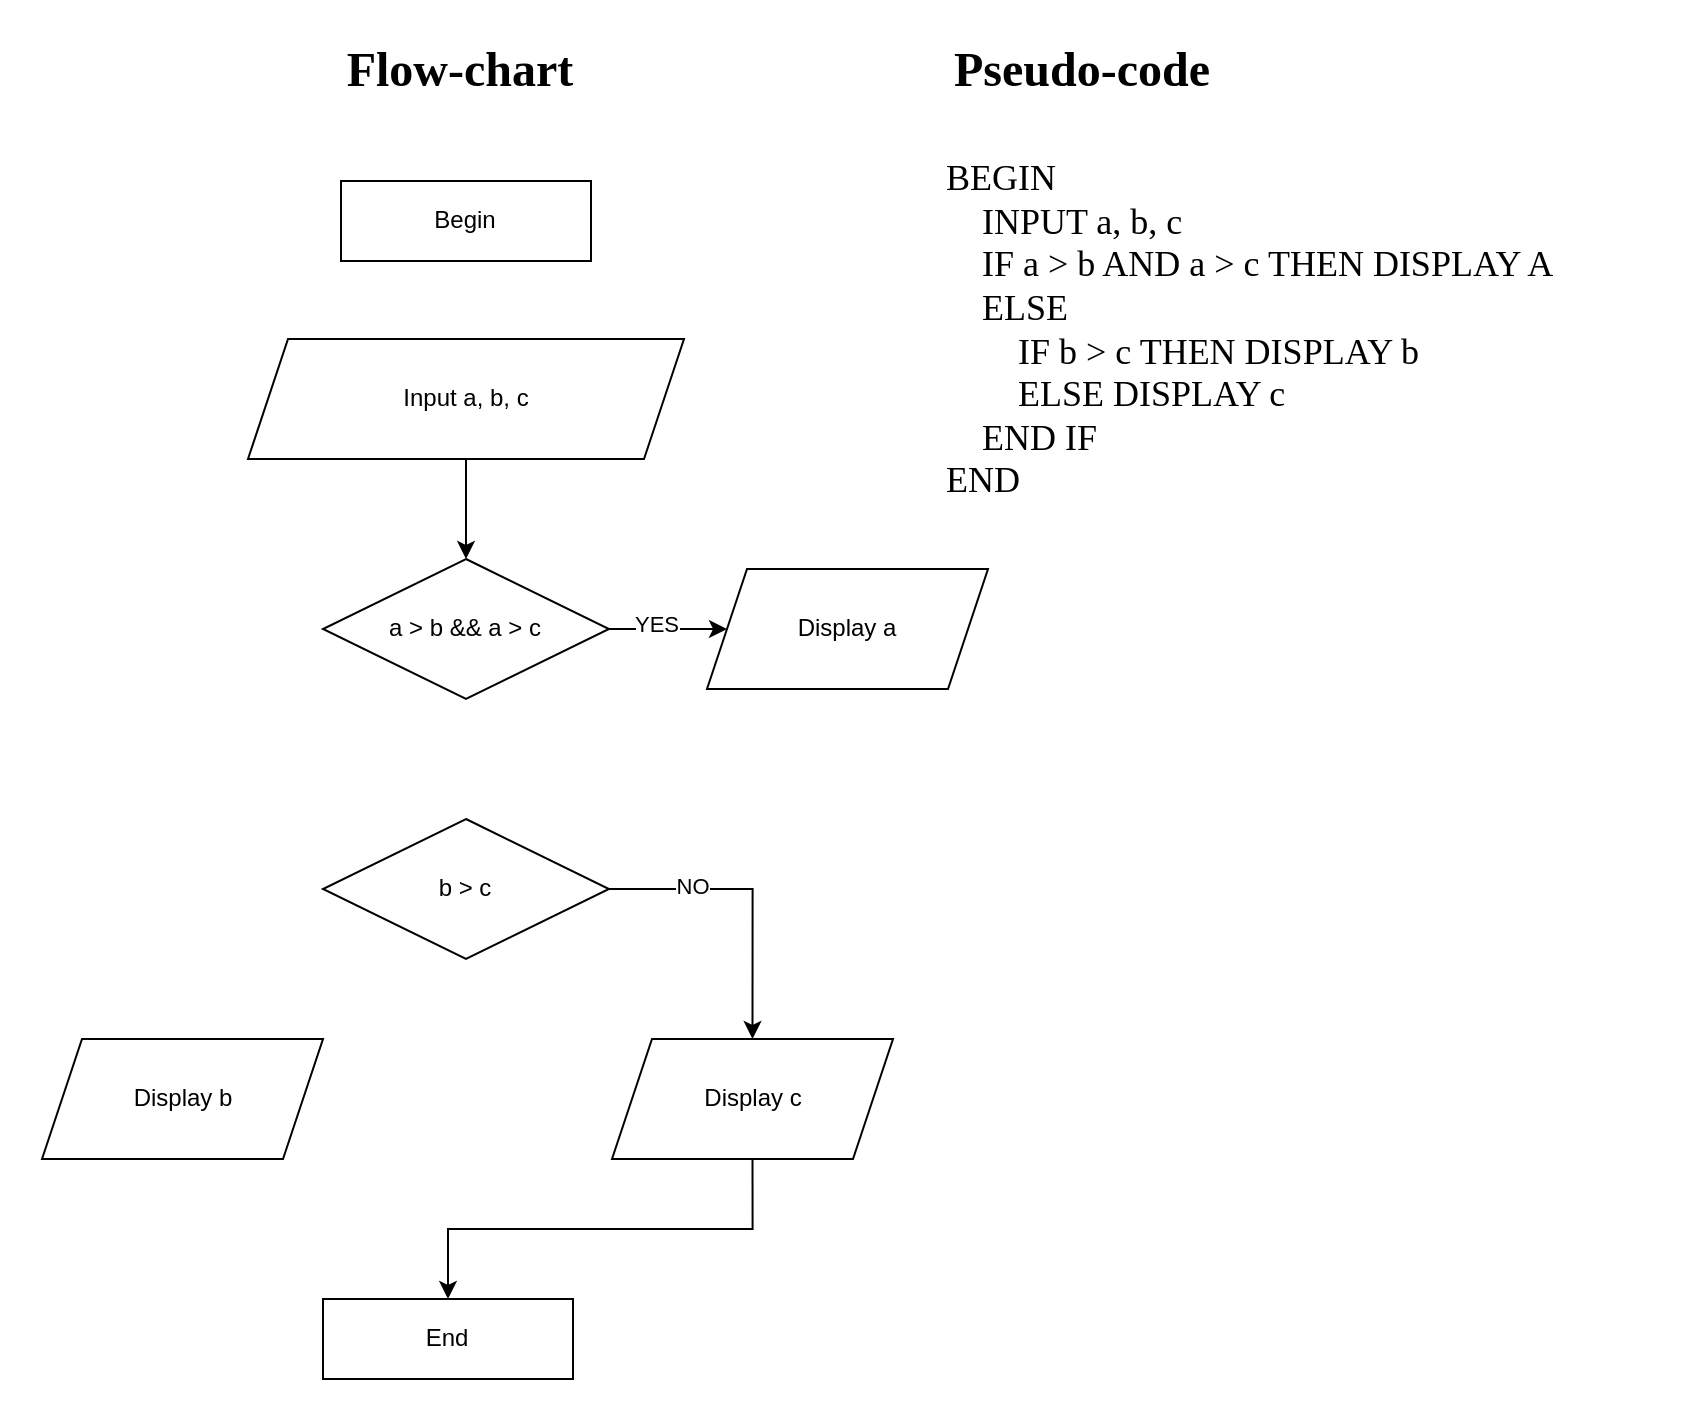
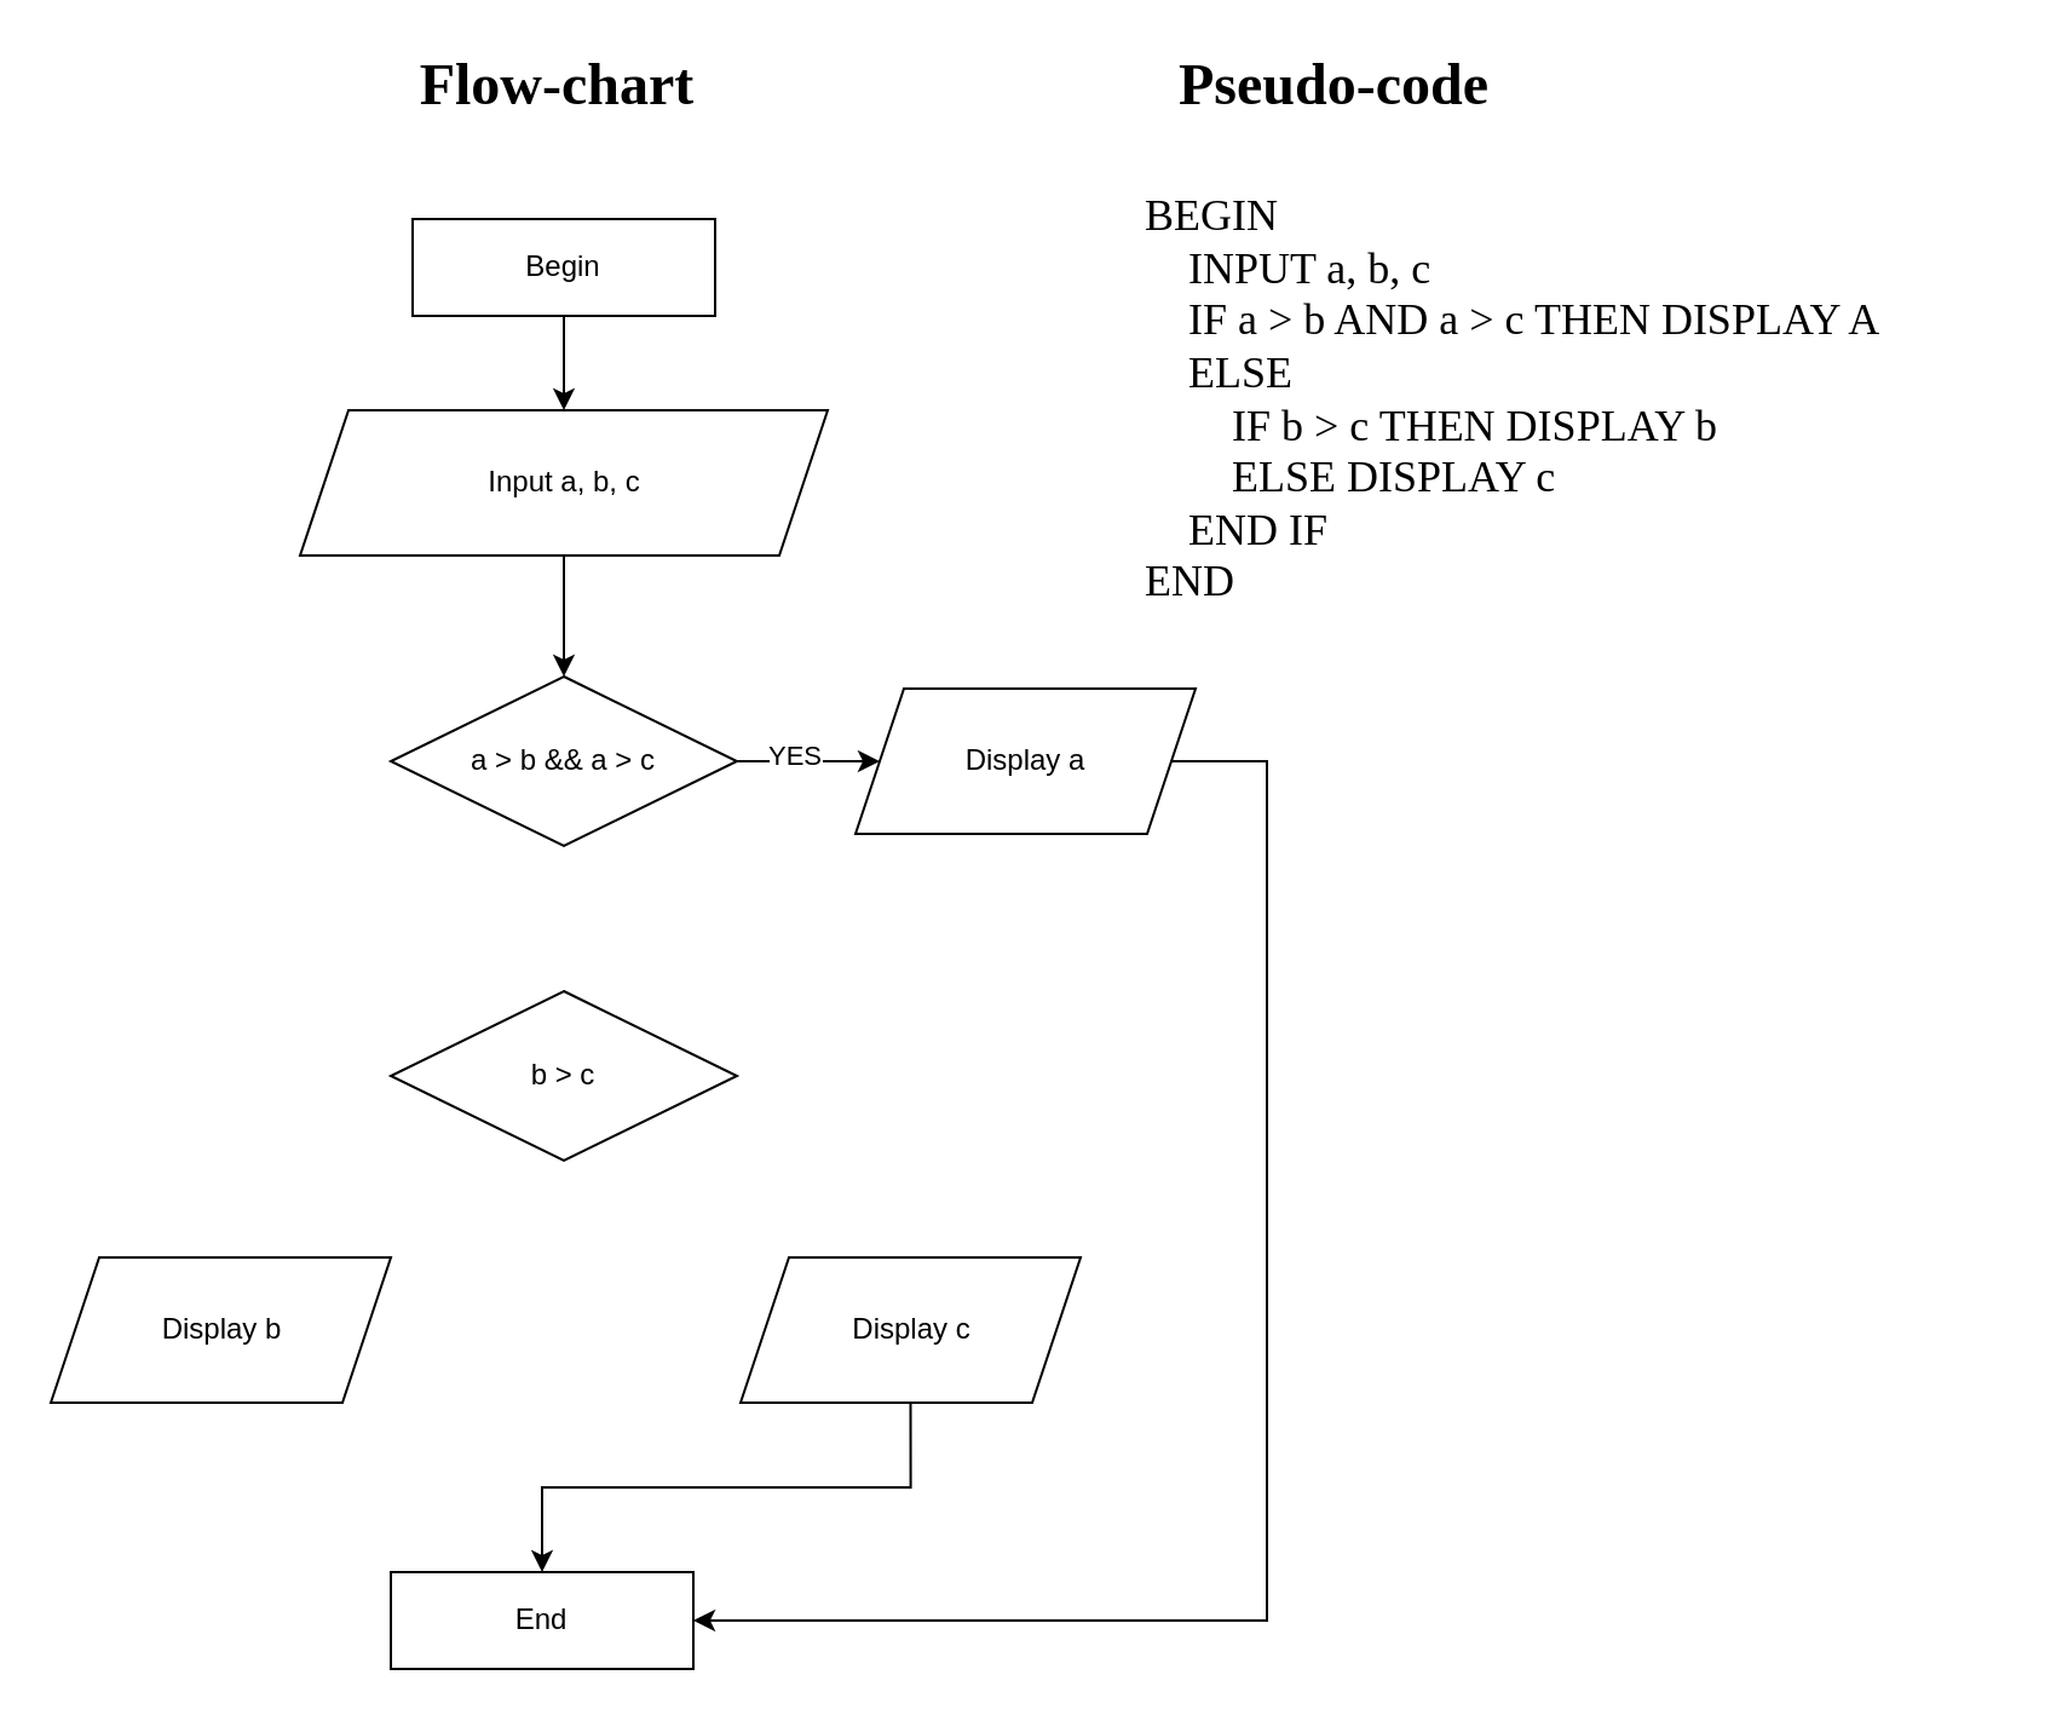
  <mxCell id="0" />
  <mxCell id="1" parent="0" />
  <mxCell id="2" value="Flow-chart" style="text;html=1;align=center;verticalAlign=middle;whiteSpace=wrap;rounded=0;fontStyle=1;fontFamily=Times New Roman;fontSize=24;labelPosition=center;verticalLabelPosition=middle;" vertex="1" parent="1"><mxGeometry x="135" y="20" width="190" height="30" as="geometry" /></mxCell>
- <mxCell id="3" value="Pseudo-code" style="text;html=1;align=center;verticalAlign=middle;whiteSpace=wrap;rounded=0;fontStyle=1;fontFamily=Times New Roman;fontSize=24;labelPosition=center;verticalLabelPosition=middle;" vertex="1" parent="1"><mxGeometry x="446" y="20" width="190" height="30" as="geometry" /></mxCell>
+ <mxCell id="3" value="Pseudo-code" style="text;html=1;align=center;verticalAlign=middle;whiteSpace=wrap;rounded=0;fontStyle=1;fontFamily=Times New Roman;fontSize=24;labelPosition=center;verticalLabelPosition=middle;" vertex="1" parent="1"><mxGeometry x="456" y="20" width="190" height="30" as="geometry" /></mxCell>
+ <mxCell id="4" style="edgeStyle=orthogonalEdgeStyle;rounded=0;orthogonalLoop=1;jettySize=auto;html=1;exitX=0.5;exitY=1;exitDx=0;exitDy=0;entryX=0.5;entryY=0;entryDx=0;entryDy=0;" edge="1" parent="1" source="5" target="7"><mxGeometry relative="1" as="geometry" /></mxCell>
  <mxCell id="5" value="Begin" style="whiteSpace=wrap;html=1;rounded=0;" vertex="1" parent="1"><mxGeometry x="170" y="90" width="125" height="40" as="geometry" /></mxCell>
  <mxCell id="6" style="edgeStyle=orthogonalEdgeStyle;rounded=0;orthogonalLoop=1;jettySize=auto;html=1;exitX=0.5;exitY=1;exitDx=0;exitDy=0;entryX=0.5;entryY=0;entryDx=0;entryDy=0;" edge="1" parent="1" source="7" target="12"><mxGeometry relative="1" as="geometry" /></mxCell>
  <mxCell id="7" value="Input a, b, c" style="shape=parallelogram;perimeter=parallelogramPerimeter;whiteSpace=wrap;html=1;fixedSize=1;" vertex="1" parent="1"><mxGeometry x="123.5" y="169" width="218" height="60" as="geometry" /></mxCell>
  <mxCell id="8" value="End" style="whiteSpace=wrap;html=1;rounded=0;" vertex="1" parent="1"><mxGeometry x="161" y="649" width="125" height="40" as="geometry" /></mxCell>
  <mxCell id="9" value="&lt;div&gt;BEGIN&lt;/div&gt;&lt;div&gt;&amp;nbsp; &amp;nbsp; INPUT a, b, c&lt;/div&gt;&lt;div&gt;&amp;nbsp; &amp;nbsp; IF a &amp;gt; b AND a &amp;gt; c THEN DISPLAY A&lt;/div&gt;&lt;div&gt;&amp;nbsp; &amp;nbsp; ELSE&lt;/div&gt;&lt;div&gt;&amp;nbsp; &amp;nbsp; &amp;nbsp; &amp;nbsp; IF b &amp;gt; c THEN DISPLAY b&lt;/div&gt;&lt;div&gt;&amp;nbsp; &amp;nbsp; &amp;nbsp; &amp;nbsp; ELSE DISPLAY c&lt;/div&gt;&lt;div&gt;&amp;nbsp; &amp;nbsp; END IF&lt;/div&gt;&lt;div&gt;END&lt;/div&gt;" style="text;html=1;align=left;verticalAlign=middle;whiteSpace=wrap;rounded=0;labelPosition=center;verticalLabelPosition=middle;fontFamily=Times New Roman;fontSize=18;" vertex="1" parent="1"><mxGeometry x="471" y="70" width="352" height="189" as="geometry" /></mxCell>
  <mxCell id="10" style="edgeStyle=orthogonalEdgeStyle;rounded=0;orthogonalLoop=1;jettySize=auto;html=1;exitX=1;exitY=0.5;exitDx=0;exitDy=0;entryX=0;entryY=0.5;entryDx=0;entryDy=0;" edge="1" parent="1" source="12" target="14"><mxGeometry relative="1" as="geometry" /></mxCell>
  <mxCell id="11" value="YES" style="edgeLabel;html=1;align=center;verticalAlign=middle;resizable=0;points=[];" connectable="0" vertex="1" parent="10"><mxGeometry x="-0.22" y="3" relative="1" as="geometry"><mxPoint as="offset" /></mxGeometry></mxCell>
  <mxCell id="12" value="a &amp;gt; b &amp;amp;&amp;amp; a &amp;gt; c" style="rhombus;whiteSpace=wrap;html=1;" vertex="1" parent="1"><mxGeometry x="161" y="279" width="143" height="70" as="geometry" /></mxCell>
+ <mxCell id="13" style="edgeStyle=orthogonalEdgeStyle;rounded=0;orthogonalLoop=1;jettySize=auto;html=1;exitX=1;exitY=0.5;exitDx=0;exitDy=0;entryX=1;entryY=0.5;entryDx=0;entryDy=0;" edge="1" parent="1" source="14" target="8"><mxGeometry relative="1" as="geometry"><Array as="points"><mxPoint x="523" y="314" /><mxPoint x="523" y="669" /></Array></mxGeometry></mxCell>
  <mxCell id="14" value="Display a" style="shape=parallelogram;perimeter=parallelogramPerimeter;whiteSpace=wrap;html=1;fixedSize=1;" vertex="1" parent="1"><mxGeometry x="353" y="284" width="140.5" height="60" as="geometry" /></mxCell>
- <mxCell id="15" style="edgeStyle=orthogonalEdgeStyle;rounded=0;orthogonalLoop=1;jettySize=auto;html=1;exitX=1;exitY=0.5;exitDx=0;exitDy=0;entryX=0.5;entryY=0;entryDx=0;entryDy=0;" edge="1" parent="1" source="17" target="20"><mxGeometry relative="1" as="geometry" /></mxCell>
- <mxCell id="16" value="NO" style="edgeLabel;html=1;align=center;verticalAlign=middle;resizable=0;points=[];" connectable="0" vertex="1" parent="15"><mxGeometry x="-0.441" y="2" relative="1" as="geometry"><mxPoint as="offset" /></mxGeometry></mxCell>
  <mxCell id="17" value="b &amp;gt; c" style="rhombus;whiteSpace=wrap;html=1;" vertex="1" parent="1"><mxGeometry x="161" y="409" width="143" height="70" as="geometry" /></mxCell>
  <mxCell id="18" value="Display b" style="shape=parallelogram;perimeter=parallelogramPerimeter;whiteSpace=wrap;html=1;fixedSize=1;" vertex="1" parent="1"><mxGeometry x="20.5" y="519" width="140.5" height="60" as="geometry" /></mxCell>
  <mxCell id="19" style="edgeStyle=orthogonalEdgeStyle;rounded=0;orthogonalLoop=1;jettySize=auto;html=1;exitX=0.5;exitY=1;exitDx=0;exitDy=0;entryX=0.5;entryY=0;entryDx=0;entryDy=0;" edge="1" parent="1" source="20" target="8"><mxGeometry relative="1" as="geometry" /></mxCell>
  <mxCell id="20" value="Display c" style="shape=parallelogram;perimeter=parallelogramPerimeter;whiteSpace=wrap;html=1;fixedSize=1;" vertex="1" parent="1"><mxGeometry x="305.5" y="519" width="140.5" height="60" as="geometry" /></mxCell>
